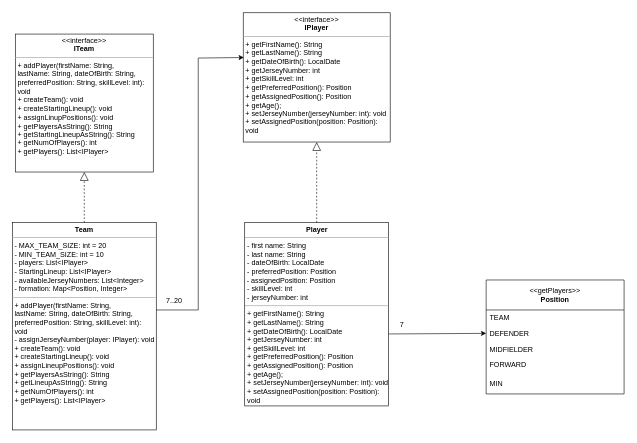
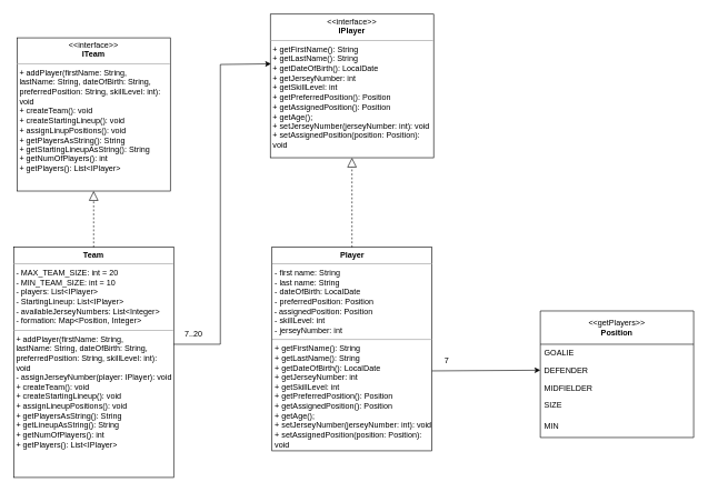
  <mxCell id="0" />
  <mxCell id="1" parent="0" />
  <mxCell id="2" value="&lt;p style=&quot;margin:0px;margin-top:4px;text-align:center;&quot;&gt;&lt;b&gt;Team&lt;/b&gt;&lt;/p&gt;&lt;hr size=&quot;1&quot;&gt;&lt;p style=&quot;margin:0px;margin-left:4px;&quot;&gt;- MAX_TEAM_SIZE: int = 20&amp;nbsp; &amp;nbsp; &amp;nbsp; &amp;nbsp;&amp;nbsp;&lt;/p&gt;&lt;p style=&quot;margin:0px;margin-left:4px;&quot;&gt;&lt;span style=&quot;background-color: initial;&quot;&gt;- MIN_TEAM_SIZE: int = 10&amp;nbsp;&amp;nbsp;&lt;/span&gt;&lt;/p&gt;&lt;p style=&quot;margin:0px;margin-left:4px;&quot;&gt;- players: List&amp;lt;IPlayer&amp;gt;&lt;span style=&quot;background-color: initial;&quot;&gt;&lt;br&gt;&lt;/span&gt;&lt;/p&gt;&lt;p style=&quot;margin:0px;margin-left:4px;&quot;&gt;- StartingLineup: List&amp;lt;IPlayer&amp;gt;&lt;/p&gt;&lt;p style=&quot;margin:0px;margin-left:4px;&quot;&gt;- availableJerseyNumbers: List&amp;lt;Integer&amp;gt;&lt;/p&gt;&lt;p style=&quot;margin:0px;margin-left:4px;&quot;&gt;- formation: Map&amp;lt;Position, Integer&amp;gt;&lt;/p&gt;&lt;hr size=&quot;1&quot;&gt;&lt;p style=&quot;border-color: var(--border-color); margin: 0px 0px 0px 4px;&quot;&gt;+ addPlayer(firstName: String, lastName:&amp;nbsp;&lt;span style=&quot;background-color: initial;&quot;&gt;String, dateOfBirth: String, preferredPosition: String, skillLevel: int): void&lt;/span&gt;&lt;/p&gt;&lt;p style=&quot;border-color: var(--border-color); margin: 0px 0px 0px 4px;&quot;&gt;- assignJerseyNumber(player: IPlayer): void&lt;/p&gt;&lt;p style=&quot;border-color: var(--border-color); margin: 0px 0px 0px 4px;&quot;&gt;+ createTeam(): void&lt;/p&gt;&lt;p style=&quot;border-color: var(--border-color); margin: 0px 0px 0px 4px;&quot;&gt;+ createStartingLineup(): void&lt;/p&gt;&lt;p style=&quot;border-color: var(--border-color); margin: 0px 0px 0px 4px;&quot;&gt;+ assignLineupPositions(): void&lt;/p&gt;&lt;p style=&quot;border-color: var(--border-color); margin: 0px 0px 0px 4px;&quot;&gt;&lt;span style=&quot;background-color: initial;&quot;&gt;+ getPlayersAsString(): String&lt;/span&gt;&lt;br&gt;&lt;/p&gt;&lt;p style=&quot;border-color: var(--border-color); margin: 0px 0px 0px 4px;&quot;&gt;+ getLineupAsString(): String&lt;/p&gt;&lt;p style=&quot;border-color: var(--border-color); margin: 0px 0px 0px 4px;&quot;&gt;+ getNumOfPlayers(): int&lt;/p&gt;&lt;p style=&quot;border-color: var(--border-color); margin: 0px 0px 0px 4px;&quot;&gt;+ getPlayers(): List&amp;lt;IPlayer&amp;gt;&lt;/p&gt;&lt;div&gt;&lt;br&gt;&lt;/div&gt;&lt;p style=&quot;border-color: var(--border-color); margin: 0px 0px 0px 4px;&quot;&gt;&lt;br style=&quot;border-color: var(--border-color);&quot;&gt;&lt;/p&gt;" style="verticalAlign=top;align=left;overflow=fill;fontSize=12;fontFamily=Helvetica;html=1;whiteSpace=wrap;" parent="1" vertex="1"><mxGeometry x="20" y="370.5" width="240" height="345.5" as="geometry" /></mxCell>
  <mxCell id="3" value="&amp;lt;&amp;lt;getPlayers&amp;gt;&amp;gt;&lt;br&gt;&lt;b&gt;Position&lt;/b&gt;" style="swimlane;fontStyle=0;childLayout=stackLayout;horizontal=1;startSize=50;fillColor=none;horizontalStack=0;resizeParent=1;resizeParentMax=0;resizeLast=0;collapsible=1;marginBottom=0;whiteSpace=wrap;html=1;" parent="1" vertex="1"><mxGeometry x="810" y="466" width="230" height="190" as="geometry" /></mxCell>
- <mxCell id="4" value="TEAM" style="text;strokeColor=none;fillColor=none;align=left;verticalAlign=top;spacingLeft=4;spacingRight=4;overflow=hidden;rotatable=0;points=[[0,0.5],[1,0.5]];portConstraint=eastwest;whiteSpace=wrap;html=1;" parent="3" vertex="1"><mxGeometry y="50" width="230" height="26" as="geometry" /></mxCell>
+ <mxCell id="4" value="GOALIE" style="text;strokeColor=none;fillColor=none;align=left;verticalAlign=top;spacingLeft=4;spacingRight=4;overflow=hidden;rotatable=0;points=[[0,0.5],[1,0.5]];portConstraint=eastwest;whiteSpace=wrap;html=1;" parent="3" vertex="1"><mxGeometry y="50" width="230" height="26" as="geometry" /></mxCell>
  <mxCell id="5" value="DEFENDER" style="text;strokeColor=none;fillColor=none;align=left;verticalAlign=top;spacingLeft=4;spacingRight=4;overflow=hidden;rotatable=0;points=[[0,0.5],[1,0.5]];portConstraint=eastwest;whiteSpace=wrap;html=1;" parent="3" vertex="1"><mxGeometry y="76" width="230" height="26" as="geometry" /></mxCell>
  <mxCell id="6" value="MIDFIELDER" style="text;strokeColor=none;fillColor=none;align=left;verticalAlign=top;spacingLeft=4;spacingRight=4;overflow=hidden;rotatable=0;points=[[0,0.5],[1,0.5]];portConstraint=eastwest;whiteSpace=wrap;html=1;" parent="3" vertex="1"><mxGeometry y="102" width="230" height="26" as="geometry" /></mxCell>
- <mxCell id="7" value="FORWARD" style="text;strokeColor=none;fillColor=none;align=left;verticalAlign=top;spacingLeft=4;spacingRight=4;overflow=hidden;rotatable=0;points=[[0,0.5],[1,0.5]];portConstraint=eastwest;whiteSpace=wrap;html=1;" parent="3" vertex="1"><mxGeometry y="128" width="230" height="32" as="geometry" /></mxCell>
+ <mxCell id="7" value="SIZE" style="text;strokeColor=none;fillColor=none;align=left;verticalAlign=top;spacingLeft=4;spacingRight=4;overflow=hidden;rotatable=0;points=[[0,0.5],[1,0.5]];portConstraint=eastwest;whiteSpace=wrap;html=1;" parent="3" vertex="1"><mxGeometry y="128" width="230" height="32" as="geometry" /></mxCell>
  <mxCell id="8" value="MIN" style="text;strokeColor=none;fillColor=none;align=left;verticalAlign=top;spacingLeft=4;spacingRight=4;overflow=hidden;rotatable=0;points=[[0,0.5],[1,0.5]];portConstraint=eastwest;whiteSpace=wrap;html=1;" parent="3" vertex="1"><mxGeometry y="160" width="230" height="30" as="geometry" /></mxCell>
  <mxCell id="9" value="&lt;p style=&quot;margin:0px;margin-top:4px;text-align:center;&quot;&gt;&lt;b&gt;Player&lt;/b&gt;&lt;/p&gt;&lt;hr size=&quot;1&quot;&gt;&lt;p style=&quot;margin:0px;margin-left:4px;&quot;&gt;- first name: String&lt;/p&gt;&lt;p style=&quot;margin:0px;margin-left:4px;&quot;&gt;- last name: String&lt;/p&gt;&lt;p style=&quot;margin:0px;margin-left:4px;&quot;&gt;- dateOfBirth: LocalDate&lt;/p&gt;&lt;p style=&quot;margin:0px;margin-left:4px;&quot;&gt;- preferredPosition: Position&lt;/p&gt;&amp;nbsp;- assignedPosition: Position&lt;p style=&quot;margin:0px;margin-left:4px;&quot;&gt;- skillLevel: int&lt;br&gt;&lt;/p&gt;&lt;p style=&quot;margin:0px;margin-left:4px;&quot;&gt;- jerseyNumber: int&lt;/p&gt;&lt;hr size=&quot;1&quot;&gt;&lt;p style=&quot;border-color: var(--border-color); margin: 0px 0px 0px 4px;&quot;&gt;+ getFirstName(): String&lt;/p&gt;&lt;p style=&quot;border-color: var(--border-color); margin: 0px 0px 0px 4px;&quot;&gt;+ getLastName(): String&lt;/p&gt;&lt;p style=&quot;border-color: var(--border-color); margin: 0px 0px 0px 4px;&quot;&gt;+ getDateOfBirth(): LocalDate&lt;/p&gt;&lt;p style=&quot;border-color: var(--border-color); margin: 0px 0px 0px 4px;&quot;&gt;+ getJerseyNumber: int&lt;/p&gt;&lt;p style=&quot;border-color: var(--border-color); margin: 0px 0px 0px 4px;&quot;&gt;+ getSkillLevel: int&lt;/p&gt;&lt;p style=&quot;border-color: var(--border-color); margin: 0px 0px 0px 4px;&quot;&gt;+ getPreferredPosition(): Position&lt;/p&gt;&lt;p style=&quot;border-color: var(--border-color); margin: 0px 0px 0px 4px;&quot;&gt;+ getAssignedPosition(): Position&lt;/p&gt;&lt;p style=&quot;border-color: var(--border-color); margin: 0px 0px 0px 4px;&quot;&gt;+ getAge();&lt;/p&gt;&lt;p style=&quot;border-color: var(--border-color); margin: 0px 0px 0px 4px;&quot;&gt;+ setJerseyNumber(jerseyNumber: int): void&lt;/p&gt;&lt;p style=&quot;border-color: var(--border-color); margin: 0px 0px 0px 4px;&quot;&gt;+ setAssignedPosition(position: Position): void&lt;br style=&quot;border-color: var(--border-color);&quot;&gt;&lt;/p&gt;&lt;p style=&quot;border-color: var(--border-color); margin: 0px 0px 0px 4px;&quot;&gt;&lt;br style=&quot;border-color: var(--border-color);&quot;&gt;&lt;/p&gt;&lt;p style=&quot;margin:0px;margin-left:4px;&quot;&gt;&lt;br&gt;&lt;/p&gt;" style="verticalAlign=top;align=left;overflow=fill;fontSize=12;fontFamily=Helvetica;html=1;whiteSpace=wrap;" parent="1" vertex="1"><mxGeometry x="407.5" y="370.5" width="240" height="305.5" as="geometry" /></mxCell>
  <mxCell id="10" value="" style="endArrow=block;dashed=1;endFill=0;endSize=12;html=1;rounded=0;exitX=0.5;exitY=0;exitDx=0;exitDy=0;entryX=0.5;entryY=1;entryDx=0;entryDy=0;" parent="1" source="9" target="11" edge="1"><mxGeometry width="160" relative="1" as="geometry"><mxPoint x="642.79" y="365" as="sourcePoint" /><mxPoint x="643" y="309" as="targetPoint" /></mxGeometry></mxCell>
  <mxCell id="11" value="&lt;p style=&quot;margin:0px;margin-top:4px;text-align:center;&quot;&gt;&amp;lt;&amp;lt;interface&amp;gt;&amp;gt;&lt;br style=&quot;border-color: var(--border-color);&quot;&gt;&lt;b&gt;IPlayer&lt;/b&gt;&lt;/p&gt;&lt;hr size=&quot;1&quot;&gt;&lt;p style=&quot;margin:0px;margin-left:4px;&quot;&gt;&lt;/p&gt;&lt;p style=&quot;margin:0px;margin-left:4px;&quot;&gt;+ getFirstName(): String&lt;/p&gt;&lt;p style=&quot;margin:0px;margin-left:4px;&quot;&gt;+ getLastName(): String&lt;/p&gt;&lt;p style=&quot;margin:0px;margin-left:4px;&quot;&gt;+ getDateOfBirth(): LocalDate&lt;/p&gt;&lt;p style=&quot;margin:0px;margin-left:4px;&quot;&gt;+ getJerseyNumber: int&lt;/p&gt;&lt;p style=&quot;margin:0px;margin-left:4px;&quot;&gt;+ getSkillLevel: int&lt;/p&gt;&lt;p style=&quot;margin:0px;margin-left:4px;&quot;&gt;+ getPreferredPosition(): Position&lt;/p&gt;&lt;p style=&quot;border-color: var(--border-color); margin: 0px 0px 0px 4px;&quot;&gt;+ getAssignedPosition(): Position&lt;/p&gt;&lt;p style=&quot;border-color: var(--border-color); margin: 0px 0px 0px 4px;&quot;&gt;+ getAge();&lt;/p&gt;&lt;p style=&quot;margin:0px;margin-left:4px;&quot;&gt;+ setJerseyNumber(jerseyNumber: int): void&lt;/p&gt;&lt;p style=&quot;margin:0px;margin-left:4px;&quot;&gt;+ setAssignedPosition(position: Position): void&lt;br&gt;&lt;/p&gt;&lt;p style=&quot;margin:0px;margin-left:4px;&quot;&gt;&lt;br&gt;&lt;/p&gt;" style="verticalAlign=top;align=left;overflow=fill;fontSize=12;fontFamily=Helvetica;html=1;whiteSpace=wrap;" parent="1" vertex="1"><mxGeometry x="405" y="20.5" width="245" height="215.5" as="geometry" /></mxCell>
  <mxCell id="12" value="&lt;p style=&quot;margin:0px;margin-top:4px;text-align:center;&quot;&gt;&amp;lt;&amp;lt;interface&amp;gt;&amp;gt;&lt;br style=&quot;border-color: var(--border-color);&quot;&gt;&lt;b&gt;ITeam&lt;/b&gt;&lt;/p&gt;&lt;hr size=&quot;1&quot;&gt;&lt;p style=&quot;margin:0px;margin-left:4px;&quot;&gt;&lt;/p&gt;&lt;p style=&quot;border-color: var(--border-color); margin: 0px 0px 0px 4px;&quot;&gt;+ addPlayer(firstName: String, lastName:&amp;nbsp;String, dateOfBirth: String, preferredPosition: String, skillLevel: int): void&lt;/p&gt;&lt;p style=&quot;border-color: var(--border-color); margin: 0px 0px 0px 4px;&quot;&gt;+ createTeam(): void&lt;/p&gt;&lt;p style=&quot;border-color: var(--border-color); margin: 0px 0px 0px 4px;&quot;&gt;+ createStartingLineup(): void&lt;/p&gt;&lt;p style=&quot;border-color: var(--border-color); margin: 0px 0px 0px 4px;&quot;&gt;+ assignLinupPositions(): void&lt;/p&gt;&lt;p style=&quot;border-color: var(--border-color); margin: 0px 0px 0px 4px;&quot;&gt;+ getPlayersAsString(): String&lt;/p&gt;&lt;p style=&quot;border-color: var(--border-color); margin: 0px 0px 0px 4px;&quot;&gt;+ getStartingLineupAsString(): String&lt;/p&gt;&lt;p style=&quot;border-color: var(--border-color); margin: 0px 0px 0px 4px;&quot;&gt;+ getNumOfPlayers(): int&lt;br&gt;&lt;/p&gt;&lt;p style=&quot;border-color: var(--border-color); margin: 0px 0px 0px 4px;&quot;&gt;+ getPlayers(): List&amp;lt;IPlayer&amp;gt;&lt;br&gt;&lt;/p&gt;&lt;p style=&quot;margin:0px;margin-left:4px;&quot;&gt;&lt;br&gt;&lt;/p&gt;" style="verticalAlign=top;align=left;overflow=fill;fontSize=12;fontFamily=Helvetica;html=1;whiteSpace=wrap;" parent="1" vertex="1"><mxGeometry x="25" y="56" width="230" height="230" as="geometry" /></mxCell>
  <mxCell id="13" value="" style="endArrow=block;dashed=1;endFill=0;endSize=12;html=1;rounded=0;entryX=0.5;entryY=1;entryDx=0;entryDy=0;exitX=0.5;exitY=0;exitDx=0;exitDy=0;" parent="1" source="2" target="12" edge="1"><mxGeometry width="160" relative="1" as="geometry"><mxPoint x="165" y="390.5" as="sourcePoint" /><mxPoint x="242.79" y="289" as="targetPoint" /></mxGeometry></mxCell>
  <mxCell id="14" value="7" style="text;html=1;strokeColor=none;fillColor=none;align=center;verticalAlign=middle;whiteSpace=wrap;rounded=0;" vertex="1" parent="1"><mxGeometry x="640" y="526" width="60" height="30" as="geometry" /></mxCell>
  <mxCell id="15" value="" style="endArrow=classic;html=1;rounded=0;entryX=0.004;entryY=0.346;entryDx=0;entryDy=0;entryPerimeter=0;" edge="1" parent="1" target="11"><mxGeometry width="50" height="50" relative="1" as="geometry"><mxPoint x="260" y="516" as="sourcePoint" /><mxPoint x="400" y="106" as="targetPoint" /><Array as="points"><mxPoint x="330" y="516" /><mxPoint x="330" y="96" /></Array></mxGeometry></mxCell>
  <mxCell id="16" value="" style="endArrow=classic;html=1;rounded=0;exitX=1;exitY=0.64;exitDx=0;exitDy=0;exitPerimeter=0;entryX=0;entryY=0.5;entryDx=0;entryDy=0;" edge="1" parent="1" target="5"><mxGeometry width="50" height="50" relative="1" as="geometry"><mxPoint x="647.5" y="556" as="sourcePoint" /><mxPoint x="822.5" y="558.99" as="targetPoint" /></mxGeometry></mxCell>
  <mxCell id="17" value="7..20" style="text;html=1;strokeColor=none;fillColor=none;align=center;verticalAlign=middle;whiteSpace=wrap;rounded=0;" vertex="1" parent="1"><mxGeometry x="260" y="486" width="60" height="30" as="geometry" /></mxCell>
